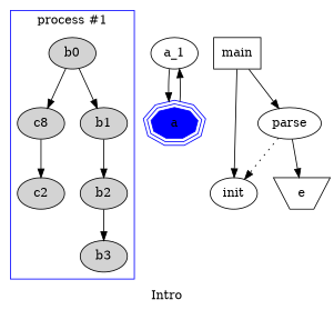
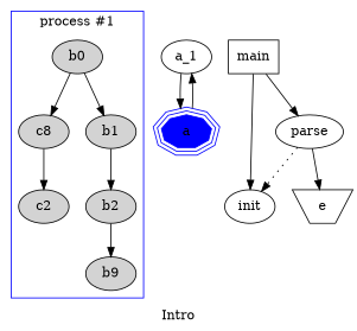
  digraph {
    label=Intro
    node [style=filled]
    n1 [label=c8]
    c2
    b0
    b1
    b2
-   b3
+   b3 [label=b9]
    a_1 [texlbl="$\frac{\gamma}{2x^2+y^3}$" style=""]
    a [color=blue peripheries=3 shape=polygon sides=9]
    main [shape=box style=""]
    parse [style=""]
    init [style=""]
    e [distortion=.7 shape=polygon sides=4 style=""]
    subgraph cluster_1 {
      color=blue
      label="process #1"
      b0
      b1
      b2
      b3
      subgraph sub_2 {
        color=blue
        label="process #2"
        n1
        c2
      }
    }
    n1 -> c2
    b0 -> n1
    b0 -> b1
    b1 -> b2
    b2 -> b3
    a_1 -> a
    a -> a_1
    main -> parse
    main -> init
    parse -> init [style=dotted]
    parse -> e
  }
